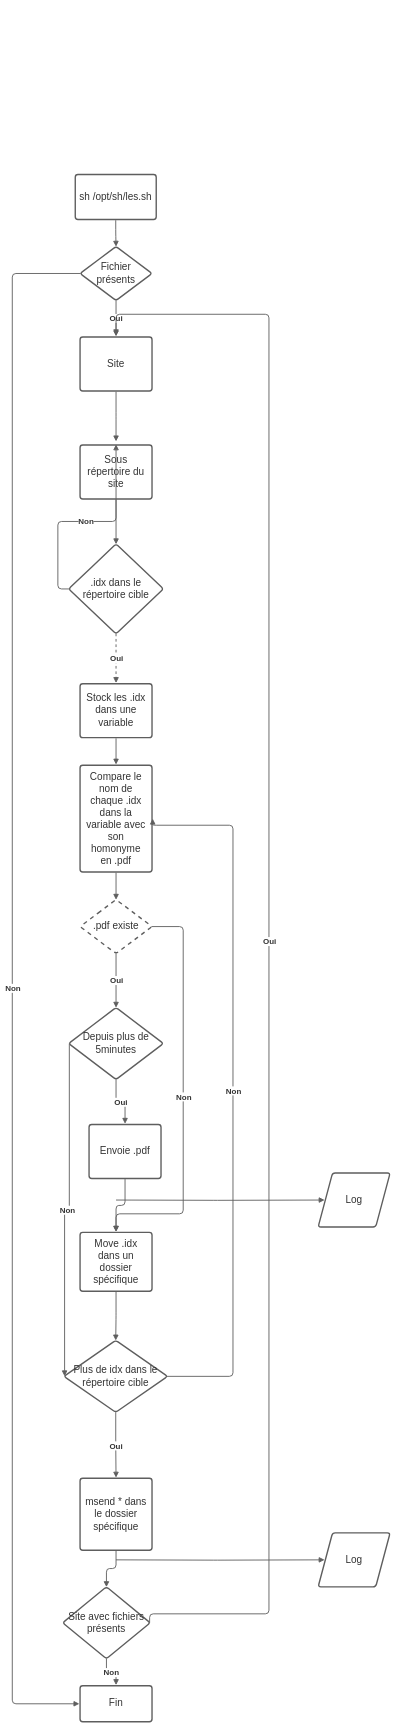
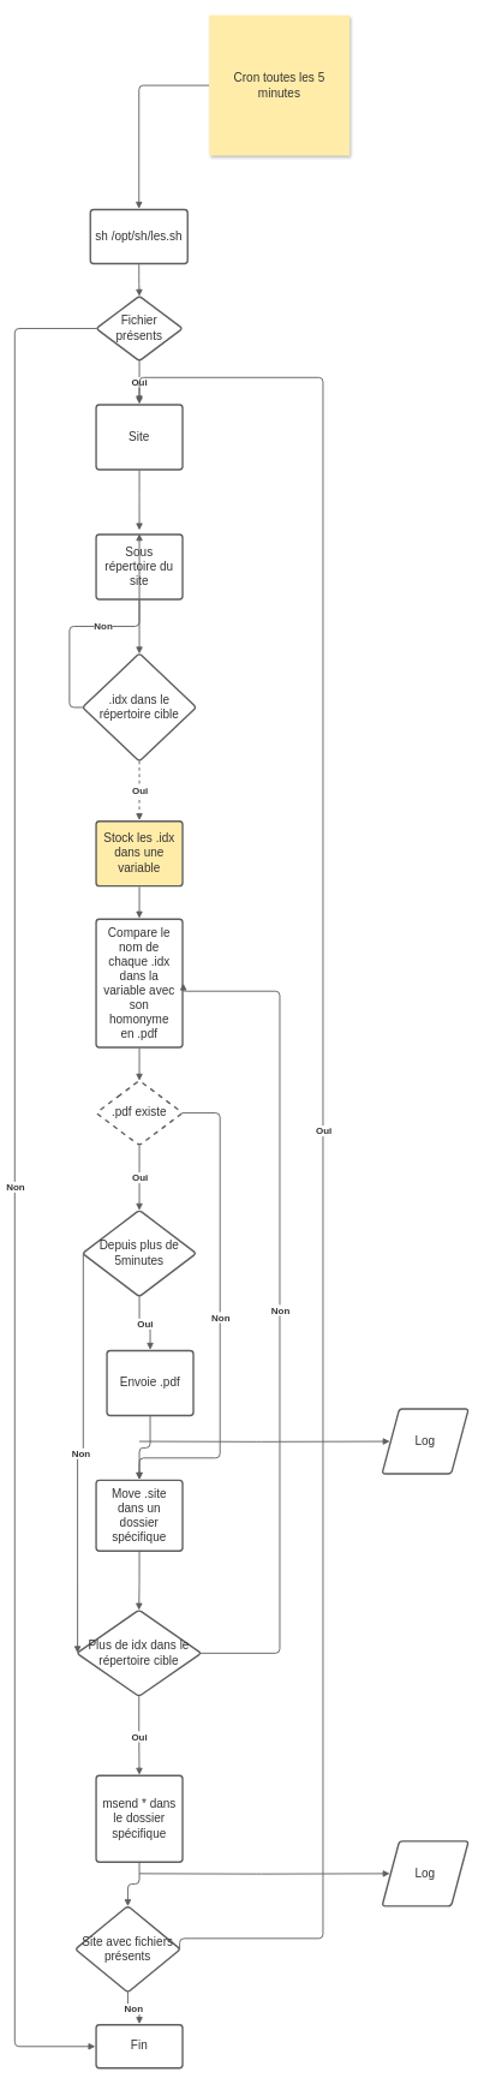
  <mxCell id="0" />
  <mxCell id="1" parent="0" />
  <mxCell id="2" value="sh /opt/sh/les.sh" style="html=1;overflow=block;blockSpacing=1;whiteSpace=wrap;fontSize=16.7;fontColor=#333333;align=center;spacing=3.8;strokeColor=#5e5e5e;strokeOpacity=100;rounded=1;absoluteArcSize=1;arcSize=9;strokeWidth=2.3;lucidId=f-5~rbV5MELp;" parent="1" vertex="1"><mxGeometry x="125" y="290" width="135" height="75" as="geometry" /></mxCell>
  <mxCell id="3" value="Fin" style="html=1;overflow=block;blockSpacing=1;whiteSpace=wrap;fontSize=16.7;fontColor=#333333;align=center;spacing=3.8;strokeColor=#5e5e5e;strokeOpacity=100;rounded=1;absoluteArcSize=1;arcSize=9;strokeWidth=2.3;lucidId=m-5~j~Y~oZ5m;" parent="1" vertex="1"><mxGeometry x="133" y="2810" width="120" height="60" as="geometry" /></mxCell>
+ <mxCell id="4" value="" style="html=1;jettySize=18;whiteSpace=wrap;fontSize=13;strokeColor=#5E5E5E;strokeWidth=1.5;rounded=1;arcSize=12;edgeStyle=orthogonalEdgeStyle;startArrow=none;endArrow=block;endFill=1;exitX=0;exitY=0.5;exitPerimeter=0;entryX=0.5;entryY=-0.015;entryPerimeter=0;lucidId=E-5~-W.0B4FS;" parent="1" source="29" target="2" edge="1"><mxGeometry width="100" height="100" relative="1" as="geometry"><Array as="points" /></mxGeometry></mxCell>
  <mxCell id="5" value=".pdf existe" style="html=1;overflow=block;blockSpacing=1;whiteSpace=wrap;rhombus;fontSize=16.7;fontColor=#333333;align=center;spacing=3.8;strokeColor=#5e5e5e;strokeOpacity=100;rounded=1;absoluteArcSize=1;arcSize=9;strokeWidth=2.3;lucidId=k_5~ReEhO_p4;dashed=1;" parent="1" vertex="1"><mxGeometry x="133" y="1499" width="120" height="90" as="geometry" /></mxCell>
- <mxCell id="6" value="Stock les .idx dans une variable" style="html=1;overflow=block;blockSpacing=1;whiteSpace=wrap;fontSize=16.7;fontColor=#333333;align=center;spacing=9;strokeColor=#5e5e5e;strokeOpacity=100;rounded=1;absoluteArcSize=1;arcSize=9;strokeWidth=2.3;lucidId=t_5~L7jboz--;" parent="1" vertex="1"><mxGeometry x="133" y="1139" width="120" height="90" as="geometry" /></mxCell>
+ <mxCell id="6" value="Stock les .idx dans une variable" style="html=1;overflow=block;blockSpacing=1;whiteSpace=wrap;fontSize=16.7;fontColor=#333333;align=center;spacing=9;strokeColor=#5e5e5e;strokeOpacity=100;rounded=1;absoluteArcSize=1;arcSize=9;strokeWidth=2.3;lucidId=t_5~L7jboz--;fillColor=#ffeca9;" parent="1" vertex="1"><mxGeometry x="133" y="1139" width="120" height="90" as="geometry" /></mxCell>
  <mxCell id="7" value="Compare le nom de chaque .idx dans la variable avec son homonyme en .pdf" style="html=1;overflow=block;blockSpacing=1;whiteSpace=wrap;fontSize=16.7;fontColor=#333333;align=center;spacing=9;strokeColor=#5e5e5e;strokeOpacity=100;rounded=1;absoluteArcSize=1;arcSize=9;strokeWidth=2.3;lucidId=L_5~8SwmnlXN;" parent="1" vertex="1"><mxGeometry x="133" y="1275" width="120" height="178" as="geometry" /></mxCell>
  <mxCell id="8" value="" style="html=1;jettySize=18;whiteSpace=wrap;fontSize=13;strokeColor=#5E5E5E;strokeWidth=1.5;rounded=1;arcSize=12;edgeStyle=orthogonalEdgeStyle;startArrow=none;endArrow=block;endFill=1;exitX=0.5;exitY=1.012;exitPerimeter=0;entryX=0.5;entryY=-0.006;entryPerimeter=0;lucidId=g.5~EkZWRpoq;" parent="1" source="6" target="7" edge="1"><mxGeometry width="100" height="100" relative="1" as="geometry"><Array as="points" /></mxGeometry></mxCell>
  <mxCell id="9" value="" style="html=1;jettySize=18;whiteSpace=wrap;fontSize=13;strokeColor=#5E5E5E;strokeWidth=1.5;rounded=1;arcSize=12;edgeStyle=orthogonalEdgeStyle;startArrow=none;endArrow=block;endFill=1;exitX=0.5;exitY=1.006;exitPerimeter=0;entryX=0.5;entryY=0.004;entryPerimeter=0;lucidId=i.5~sLJkaxT7;" parent="1" source="7" target="5" edge="1"><mxGeometry width="100" height="100" relative="1" as="geometry"><Array as="points" /></mxGeometry></mxCell>
  <mxCell id="10" value="" style="html=1;jettySize=18;whiteSpace=wrap;fontSize=13.3;fontColor=#333333;fontStyle=1;align=center;strokeColor=#5E5E5E;strokeWidth=1.5;rounded=1;arcSize=12;edgeStyle=orthogonalEdgeStyle;startArrow=none;endArrow=block;endFill=1;exitX=0.5;exitY=0.996;exitPerimeter=0;entryX=0.5;entryY=0.003;entryPerimeter=0;lucidId=u.5~5Z3mZRVt;" parent="1" source="5" target="12" edge="1"><mxGeometry width="100" height="100" relative="1" as="geometry"><Array as="points" /></mxGeometry></mxCell>
  <mxCell id="11" value="Oui" style="text;html=1;resizable=0;labelBackgroundColor=default;align=center;verticalAlign=middle;fontStyle=1;fontColor=#333333;fontSize=13.3;" parent="10" vertex="1"><mxGeometry relative="1" as="geometry" /></mxCell>
  <mxCell id="12" value="Depuis plus de 5minutes" style="html=1;overflow=block;blockSpacing=1;whiteSpace=wrap;rhombus;fontSize=16.7;fontColor=#333333;align=center;spacing=3.8;strokeColor=#5e5e5e;strokeOpacity=100;rounded=1;absoluteArcSize=1;arcSize=9;strokeWidth=2.3;lucidId=4.5~.io0xAcz;" parent="1" vertex="1"><mxGeometry x="114" y="1679" width="158" height="120" as="geometry" /></mxCell>
  <mxCell id="13" value="Envoie .pdf" style="html=1;overflow=block;blockSpacing=1;whiteSpace=wrap;fontSize=16.7;fontColor=#333333;align=center;spacing=9;strokeColor=#5e5e5e;strokeOpacity=100;rounded=1;absoluteArcSize=1;arcSize=9;strokeWidth=2.3;lucidId=w~5~Na-acLXl;" parent="1" vertex="1"><mxGeometry x="148" y="1874" width="120" height="90" as="geometry" /></mxCell>
  <mxCell id="14" value="" style="html=1;jettySize=18;whiteSpace=wrap;fontSize=13.3;fontColor=#333333;fontStyle=1;align=center;strokeColor=#5E5E5E;strokeWidth=1.5;rounded=1;arcSize=12;edgeStyle=orthogonalEdgeStyle;startArrow=none;endArrow=block;endFill=1;exitX=0.5;exitY=0.997;exitPerimeter=0;entryX=0.5;entryY=-0.012;entryPerimeter=0;lucidId=C~5~-q1G96m1;" parent="1" source="12" target="13" edge="1"><mxGeometry width="100" height="100" relative="1" as="geometry"><Array as="points" /></mxGeometry></mxCell>
  <mxCell id="15" value="Oui" style="text;html=1;resizable=0;labelBackgroundColor=default;align=center;verticalAlign=middle;fontStyle=1;fontColor=#333333;fontSize=13.3;" parent="14" vertex="1"><mxGeometry relative="1" as="geometry" /></mxCell>
- <mxCell id="16" value="Move .idx dans un dossier spécifique" style="html=1;overflow=block;blockSpacing=1;whiteSpace=wrap;fontSize=16.7;fontColor=#333333;align=center;spacing=9;strokeColor=#5e5e5e;strokeOpacity=100;rounded=1;absoluteArcSize=1;arcSize=9;strokeWidth=2.3;lucidId=_~5~DMGJzebu;" parent="1" vertex="1"><mxGeometry x="133" y="2054" width="120" height="98" as="geometry" /></mxCell>
+ <mxCell id="16" value="Move .site dans un dossier spécifique" style="html=1;overflow=block;blockSpacing=1;whiteSpace=wrap;fontSize=16.7;fontColor=#333333;align=center;spacing=9;strokeColor=#5e5e5e;strokeOpacity=100;rounded=1;absoluteArcSize=1;arcSize=9;strokeWidth=2.3;lucidId=_~5~DMGJzebu;" parent="1" vertex="1"><mxGeometry x="133" y="2054" width="120" height="98" as="geometry" /></mxCell>
  <mxCell id="17" value="" style="html=1;jettySize=18;whiteSpace=wrap;fontSize=13;strokeColor=#5E5E5E;strokeWidth=1.5;rounded=1;arcSize=12;edgeStyle=orthogonalEdgeStyle;startArrow=none;endArrow=block;endFill=1;exitX=0.5;exitY=1.012;exitPerimeter=0;entryX=0.5;entryY=-0.011;entryPerimeter=0;lucidId=Ea6~PZnoxjiW;" parent="1" source="13" target="16" edge="1"><mxGeometry width="100" height="100" relative="1" as="geometry"><Array as="points" /></mxGeometry></mxCell>
  <mxCell id="18" value="" style="html=1;jettySize=18;whiteSpace=wrap;fontSize=13.3;fontColor=#333333;fontStyle=1;align=center;strokeColor=#5E5E5E;strokeWidth=1.5;rounded=1;arcSize=12;edgeStyle=orthogonalEdgeStyle;startArrow=none;endArrow=block;endFill=1;exitX=0.991;exitY=0.5;exitPerimeter=0;entryX=0.5;entryY=-0.011;entryPerimeter=0;lucidId=1a6~FgBXjJ8x;" parent="1" source="5" target="16" edge="1"><mxGeometry width="100" height="100" relative="1" as="geometry"><Array as="points"><mxPoint x="305" y="1544" /><mxPoint x="305" y="2023" /><mxPoint x="193" y="2023" /></Array></mxGeometry></mxCell>
  <mxCell id="19" value="Non" style="text;html=1;resizable=0;labelBackgroundColor=default;align=center;verticalAlign=middle;fontStyle=1;fontColor=#333333;fontSize=13.3;" parent="18" vertex="1"><mxGeometry relative="1" as="geometry" /></mxCell>
  <mxCell id="20" value="Plus de idx dans le répertoire cible" style="html=1;overflow=block;blockSpacing=1;whiteSpace=wrap;rhombus;fontSize=16.7;fontColor=#333333;align=center;spacing=3.8;strokeColor=#5e5e5e;strokeOpacity=100;rounded=1;absoluteArcSize=1;arcSize=9;strokeWidth=2.3;lucidId=kf6~a1rQ1GDk;" parent="1" vertex="1"><mxGeometry x="106" y="2234" width="173" height="120" as="geometry" /></mxCell>
  <mxCell id="21" value="" style="html=1;jettySize=18;whiteSpace=wrap;fontSize=13;strokeColor=#5E5E5E;strokeWidth=1.5;rounded=1;arcSize=12;edgeStyle=orthogonalEdgeStyle;startArrow=none;endArrow=block;endFill=1;exitX=0.5;exitY=1.011;exitPerimeter=0;entryX=0.5;entryY=0.002;entryPerimeter=0;lucidId=nf6~7Cj5yKhZ;" parent="1" source="16" target="20" edge="1"><mxGeometry width="100" height="100" relative="1" as="geometry"><Array as="points" /></mxGeometry></mxCell>
  <mxCell id="22" value="msend * dans le dossier spécifique" style="html=1;overflow=block;blockSpacing=1;whiteSpace=wrap;fontSize=16.7;fontColor=#333333;align=center;spacing=3.8;strokeColor=#5e5e5e;strokeOpacity=100;rounded=1;absoluteArcSize=1;arcSize=9;strokeWidth=2.3;lucidId=Pf6~FHqD8Fff;" parent="1" vertex="1"><mxGeometry x="133" y="2464" width="120" height="120" as="geometry" /></mxCell>
  <mxCell id="23" value="" style="html=1;jettySize=18;whiteSpace=wrap;fontSize=13.3;fontColor=#333333;fontStyle=1;align=center;strokeColor=#5E5E5E;strokeWidth=1.5;rounded=1;arcSize=12;edgeStyle=orthogonalEdgeStyle;startArrow=none;endArrow=block;endFill=1;exitX=0.5;exitY=0.998;exitPerimeter=0;entryX=0.5;entryY=-0.009;entryPerimeter=0;lucidId=fg6~hX-Vw6dg;" parent="1" source="20" target="22" edge="1"><mxGeometry width="100" height="100" relative="1" as="geometry"><Array as="points" /></mxGeometry></mxCell>
  <mxCell id="24" value="Oui" style="text;html=1;resizable=0;labelBackgroundColor=default;align=center;verticalAlign=middle;fontStyle=1;fontColor=#333333;fontSize=13.3;" parent="23" vertex="1"><mxGeometry relative="1" as="geometry" /></mxCell>
  <mxCell id="25" value="" style="html=1;jettySize=18;whiteSpace=wrap;fontSize=13.3;fontColor=#333333;fontStyle=1;align=center;strokeColor=#5E5E5E;strokeWidth=1.5;rounded=1;arcSize=12;edgeStyle=orthogonalEdgeStyle;startArrow=none;endArrow=block;endFill=1;exitX=0.007;exitY=0.5;exitPerimeter=0;entryX=0.007;entryY=0.5;entryPerimeter=0;lucidId=7k6~2kZsQ3uW;" parent="1" source="12" target="20" edge="1"><mxGeometry width="100" height="100" relative="1" as="geometry"><Array as="points" /></mxGeometry></mxCell>
  <mxCell id="26" value="Non" style="text;html=1;resizable=0;labelBackgroundColor=default;align=center;verticalAlign=middle;fontStyle=1;fontColor=#333333;fontSize=13.3;" parent="25" vertex="1"><mxGeometry relative="1" as="geometry" /></mxCell>
  <mxCell id="27" value="" style="html=1;jettySize=18;whiteSpace=wrap;fontSize=13.3;fontColor=#333333;fontStyle=1;align=center;strokeColor=#5E5E5E;strokeWidth=1.5;rounded=1;arcSize=12;edgeStyle=orthogonalEdgeStyle;startArrow=none;endArrow=block;endFill=1;exitX=0.993;exitY=0.5;exitPerimeter=0;entryX=1.009;entryY=0.5;entryPerimeter=0;lucidId=Cl6~WhT_v_tG;" parent="1" source="20" target="7" edge="1"><mxGeometry width="100" height="100" relative="1" as="geometry"><Array as="points"><mxPoint x="388" y="2294" /><mxPoint x="388" y="1375" /><mxPoint x="254" y="1375" /></Array></mxGeometry></mxCell>
  <mxCell id="28" value="Non" style="text;html=1;resizable=0;labelBackgroundColor=default;align=center;verticalAlign=middle;fontStyle=1;fontColor=#333333;fontSize=13.3;" parent="27" vertex="1"><mxGeometry relative="1" as="geometry" /></mxCell>
+ <mxCell id="29" value="Cron toutes les 5 minutes" style="html=1;overflow=block;blockSpacing=1;whiteSpace=wrap;shadow=1;fontSize=16.7;fontColor=#333333;align=center;spacing=9;strokeColor=none;strokeOpacity=100;fillColor=#FFECA9;strokeWidth=0;lucidId=z-5~uNJ6Lt15;" parent="1" vertex="1"><mxGeometry x="290" y="20" width="195" height="195" as="geometry" /></mxCell>
  <mxCell id="30" value=".idx dans le répertoire cible" style="html=1;overflow=block;blockSpacing=1;whiteSpace=wrap;rhombus;fontSize=16.7;fontColor=#333333;align=center;spacing=3.8;strokeColor=#5e5e5e;strokeOpacity=100;rounded=1;absoluteArcSize=1;arcSize=9;strokeWidth=2.3;lucidId=gu6~8TXBt_If;" parent="1" vertex="1"><mxGeometry x="114" y="906" width="158" height="150" as="geometry" /></mxCell>
  <mxCell id="31" value="" style="html=1;jettySize=18;whiteSpace=wrap;fontSize=13.3;fontColor=#333333;fontStyle=1;align=center;strokeColor=#5E5E5E;strokeWidth=1.5;rounded=1;arcSize=12;edgeStyle=orthogonalEdgeStyle;startArrow=none;endArrow=block;endFill=1;exitX=0.5;exitY=0.996;exitPerimeter=0;entryX=0.5;entryY=-0.012;entryPerimeter=0;lucidId=Ju6~7HmWBvsb;dashed=1;" parent="1" source="30" target="6" edge="1"><mxGeometry width="100" height="100" relative="1" as="geometry"><Array as="points" /></mxGeometry></mxCell>
  <mxCell id="32" value="Oui" style="text;html=1;resizable=0;labelBackgroundColor=default;align=center;verticalAlign=middle;fontStyle=1;fontColor=#333333;fontSize=13.3;" parent="31" vertex="1"><mxGeometry relative="1" as="geometry" /></mxCell>
  <mxCell id="33" value="Site" style="html=1;overflow=block;blockSpacing=1;whiteSpace=wrap;fontSize=16.7;fontColor=#333333;align=center;spacing=9;strokeColor=#5e5e5e;strokeOpacity=100;rounded=1;absoluteArcSize=1;arcSize=9;strokeWidth=2.3;lucidId=Ix6~T~adl71K;" parent="1" vertex="1"><mxGeometry x="133" y="561" width="120" height="90" as="geometry" /></mxCell>
  <mxCell id="34" value="Sous répertoire du site" style="html=1;overflow=block;blockSpacing=1;whiteSpace=wrap;fontSize=16.7;fontColor=#333333;align=center;spacing=9;strokeColor=#5e5e5e;strokeOpacity=100;rounded=1;absoluteArcSize=1;arcSize=9;strokeWidth=2.3;lucidId=9y6~QDwoqAqC;" parent="1" vertex="1"><mxGeometry x="133" y="741" width="120" height="90" as="geometry" /></mxCell>
  <mxCell id="35" value="Fichier présents" style="html=1;overflow=block;blockSpacing=1;whiteSpace=wrap;rhombus;fontSize=16.7;fontColor=#333333;align=center;spacing=3.8;strokeColor=#5e5e5e;strokeOpacity=100;rounded=1;absoluteArcSize=1;arcSize=9;strokeWidth=2.3;lucidId=eG6~~8.4MPTb;" parent="1" vertex="1"><mxGeometry x="133" y="410" width="120" height="90" as="geometry" /></mxCell>
  <mxCell id="36" value="" style="html=1;jettySize=18;whiteSpace=wrap;fontSize=13.3;fontColor=#333333;fontStyle=1;align=center;strokeColor=#5E5E5E;strokeWidth=1.5;rounded=1;arcSize=12;edgeStyle=orthogonalEdgeStyle;startArrow=none;endArrow=block;endFill=1;exitX=0.5;exitY=0.996;exitPerimeter=0;lucidId=kG6~pmM.vz1s;" parent="1" source="35" edge="1"><mxGeometry width="100" height="100" relative="1" as="geometry"><Array as="points" /><mxPoint x="193" y="558" as="targetPoint" /></mxGeometry></mxCell>
  <mxCell id="37" value="Oui" style="text;html=1;resizable=0;labelBackgroundColor=default;align=center;verticalAlign=middle;fontStyle=1;fontColor=#333333;fontSize=13.3;" parent="36" vertex="1"><mxGeometry relative="1" as="geometry" /></mxCell>
  <mxCell id="38" value="" style="html=1;jettySize=18;whiteSpace=wrap;fontSize=13;strokeColor=#5E5E5E;strokeWidth=1.5;rounded=1;arcSize=12;edgeStyle=orthogonalEdgeStyle;startArrow=none;endArrow=block;endFill=1;exitX=0.5;exitY=1.015;exitPerimeter=0;entryX=0.5;entryY=0.004;entryPerimeter=0;lucidId=nG6~0Otn4_A6;" parent="1" source="2" target="35" edge="1"><mxGeometry width="100" height="100" relative="1" as="geometry"><Array as="points" /></mxGeometry></mxCell>
  <mxCell id="39" value="" style="html=1;jettySize=18;whiteSpace=wrap;fontSize=13.3;fontColor=#333333;fontStyle=1;align=center;strokeColor=#5E5E5E;strokeWidth=1.5;rounded=1;arcSize=12;edgeStyle=orthogonalEdgeStyle;startArrow=none;endArrow=block;endFill=1;exitX=0.009;exitY=0.5;exitPerimeter=0;entryX=-0.009;entryY=0.5;entryPerimeter=0;lucidId=EG6~kr7~KdJp;" parent="1" source="35" target="3" edge="1"><mxGeometry width="100" height="100" relative="1" as="geometry"><Array as="points"><mxPoint x="20" y="455" /><mxPoint x="20" y="2840" /></Array></mxGeometry></mxCell>
  <mxCell id="40" value="Non" style="text;html=1;resizable=0;labelBackgroundColor=default;align=center;verticalAlign=middle;fontStyle=1;fontColor=#333333;fontSize=13.3;" parent="39" vertex="1"><mxGeometry relative="1" as="geometry" /></mxCell>
  <mxCell id="41" value="" style="html=1;jettySize=18;whiteSpace=wrap;fontSize=13;strokeColor=#5E5E5E;strokeWidth=1.5;rounded=1;arcSize=12;edgeStyle=orthogonalEdgeStyle;startArrow=none;endArrow=block;endFill=1;exitX=0.5;exitY=1.012;exitPerimeter=0;entryX=0.5;entryY=0.004;entryPerimeter=0;lucidId=xH6~4J9-KWK2;" parent="1" source="34" target="30" edge="1"><mxGeometry width="100" height="100" relative="1" as="geometry"><Array as="points" /></mxGeometry></mxCell>
  <mxCell id="42" value="" style="html=1;jettySize=18;whiteSpace=wrap;fontSize=13.3;fontColor=#333333;fontStyle=1;align=center;strokeColor=#5E5E5E;strokeWidth=1.5;rounded=1;arcSize=12;edgeStyle=orthogonalEdgeStyle;startArrow=none;endArrow=block;endFill=1;exitX=0.005;exitY=0.5;exitPerimeter=0;entryX=0.5;entryY=-0.012;entryPerimeter=0;lucidId=AH6~lLFPwNQ9;" parent="1" source="30" target="34" edge="1"><mxGeometry width="100" height="100" relative="1" as="geometry"><Array as="points" /></mxGeometry></mxCell>
  <mxCell id="43" value="Non" style="text;html=1;resizable=0;labelBackgroundColor=default;align=center;verticalAlign=middle;fontStyle=1;fontColor=#333333;fontSize=13.3;" parent="42" vertex="1"><mxGeometry relative="1" as="geometry" /></mxCell>
  <mxCell id="44" value="Site avec fichiers présents" style="html=1;overflow=block;blockSpacing=1;whiteSpace=wrap;rhombus;fontSize=16.7;fontColor=#333333;align=center;spacing=3.8;strokeColor=#5e5e5e;strokeOpacity=100;rounded=1;absoluteArcSize=1;arcSize=9;strokeWidth=2.3;lucidId=OI6~xzi.yRAo;" parent="1" vertex="1"><mxGeometry x="104" y="2645" width="146" height="120" as="geometry" /></mxCell>
  <mxCell id="45" value="" style="html=1;jettySize=18;whiteSpace=wrap;fontSize=13;strokeColor=#5E5E5E;strokeWidth=1.5;rounded=1;arcSize=12;edgeStyle=orthogonalEdgeStyle;startArrow=none;endArrow=block;endFill=1;exitX=0.5;exitY=1.009;exitPerimeter=0;entryX=0.5;entryY=0.004;entryPerimeter=0;lucidId=-I6~LH8JnROg;" parent="1" source="22" target="44" edge="1"><mxGeometry width="100" height="100" relative="1" as="geometry"><Array as="points" /></mxGeometry></mxCell>
  <mxCell id="46" value="" style="html=1;jettySize=18;whiteSpace=wrap;fontSize=13.3;fontColor=#333333;fontStyle=1;align=center;strokeColor=#5E5E5E;strokeWidth=1.5;rounded=1;arcSize=12;edgeStyle=orthogonalEdgeStyle;startArrow=none;endArrow=block;endFill=1;exitX=0.993;exitY=0.5;exitPerimeter=0;entryX=0.5;entryY=-0.012;entryPerimeter=0;lucidId=eJ6~U8AemFtk;" parent="1" source="44" target="33" edge="1"><mxGeometry width="100" height="100" relative="1" as="geometry"><Array as="points"><mxPoint x="448" y="2690" /><mxPoint x="448" y="523" /><mxPoint x="193" y="523" /></Array></mxGeometry></mxCell>
  <mxCell id="47" value="Oui" style="text;html=1;resizable=0;labelBackgroundColor=default;align=center;verticalAlign=middle;fontStyle=1;fontColor=#333333;fontSize=13.3;" parent="46" vertex="1"><mxGeometry relative="1" as="geometry" /></mxCell>
  <mxCell id="48" value="" style="html=1;jettySize=18;whiteSpace=wrap;fontSize=13.3;fontColor=#333333;fontStyle=1;align=center;strokeColor=#5E5E5E;strokeWidth=1.5;rounded=1;arcSize=12;edgeStyle=orthogonalEdgeStyle;startArrow=none;endArrow=block;endFill=1;exitX=0.5;exitY=0.996;exitPerimeter=0;entryX=0.5;entryY=-0.019;entryPerimeter=0;lucidId=mJ6~i0F6wuZ_;" parent="1" source="44" target="3" edge="1"><mxGeometry width="100" height="100" relative="1" as="geometry"><Array as="points" /></mxGeometry></mxCell>
  <mxCell id="49" value="Non" style="text;html=1;resizable=0;labelBackgroundColor=default;align=center;verticalAlign=middle;fontStyle=1;fontColor=#333333;fontSize=13.3;" parent="48" vertex="1"><mxGeometry relative="1" as="geometry" /></mxCell>
  <mxCell id="50" value="" style="html=1;jettySize=18;whiteSpace=wrap;fontSize=13;strokeColor=#5E5E5E;strokeWidth=1.5;rounded=1;arcSize=12;edgeStyle=orthogonalEdgeStyle;startArrow=none;endArrow=block;endFill=1;exitX=0.5;exitY=1.012;exitPerimeter=0;lucidId=JJ6~lXrsZWKx;" parent="1" source="33" edge="1"><mxGeometry width="100" height="100" relative="1" as="geometry"><Array as="points" /><mxPoint x="193" y="735" as="targetPoint" /></mxGeometry></mxCell>
  <mxCell id="51" value="Log" style="html=1;overflow=block;blockSpacing=1;whiteSpace=wrap;shape=parallelogram;perimeter=parallelogramPerimeter;anchorPointDirection=0;fontSize=16.7;fontColor=#333333;align=center;spacing=3.8;strokeColor=#5e5e5e;strokeOpacity=100;rounded=1;absoluteArcSize=1;arcSize=9;strokeWidth=2.3;lucidId=AL6~ajm3IW3t;" parent="1" vertex="1"><mxGeometry x="530" y="1955" width="120" height="90" as="geometry" /></mxCell>
  <mxCell id="52" value="" style="html=1;jettySize=18;whiteSpace=wrap;fontSize=13;strokeColor=#5E5E5E;strokeWidth=1.5;rounded=1;arcSize=12;edgeStyle=orthogonalEdgeStyle;startArrow=none;endArrow=block;endFill=1;entryX=0.09;entryY=0.5;entryPerimeter=0;lucidId=F76~2LrVjYpx;" parent="1" target="51" edge="1"><mxGeometry width="100" height="100" relative="1" as="geometry"><Array as="points" /><mxPoint x="193" y="2000" as="sourcePoint" /></mxGeometry></mxCell>
  <mxCell id="53" value="Log" style="html=1;overflow=block;blockSpacing=1;whiteSpace=wrap;shape=parallelogram;perimeter=parallelogramPerimeter;anchorPointDirection=0;fontSize=16.7;fontColor=#333333;align=center;spacing=3.8;strokeColor=#5e5e5e;strokeOpacity=100;rounded=1;absoluteArcSize=1;arcSize=9;strokeWidth=2.3;lucidId=V76~3MDrujzn;" parent="1" vertex="1"><mxGeometry x="530" y="2555" width="120" height="90" as="geometry" /></mxCell>
  <mxCell id="54" value="" style="html=1;jettySize=18;whiteSpace=wrap;fontSize=13;strokeColor=#5E5E5E;strokeWidth=1.5;rounded=1;arcSize=12;edgeStyle=orthogonalEdgeStyle;startArrow=none;endArrow=block;endFill=1;entryX=0.09;entryY=0.5;entryPerimeter=0;lucidId=V76~bop7CBKq;" parent="1" target="53" edge="1"><mxGeometry width="100" height="100" relative="1" as="geometry"><Array as="points" /><mxPoint x="193" y="2600" as="sourcePoint" /></mxGeometry></mxCell>
